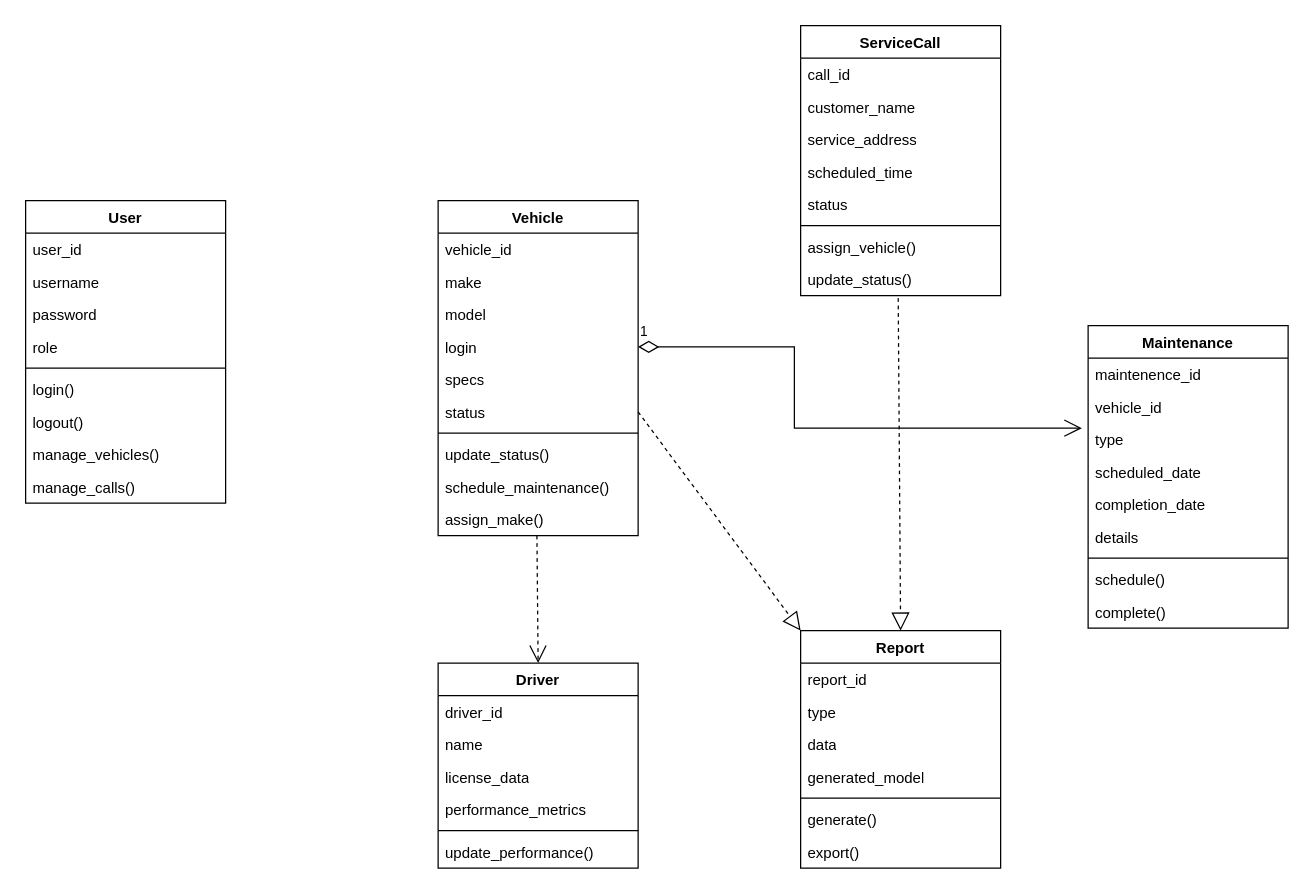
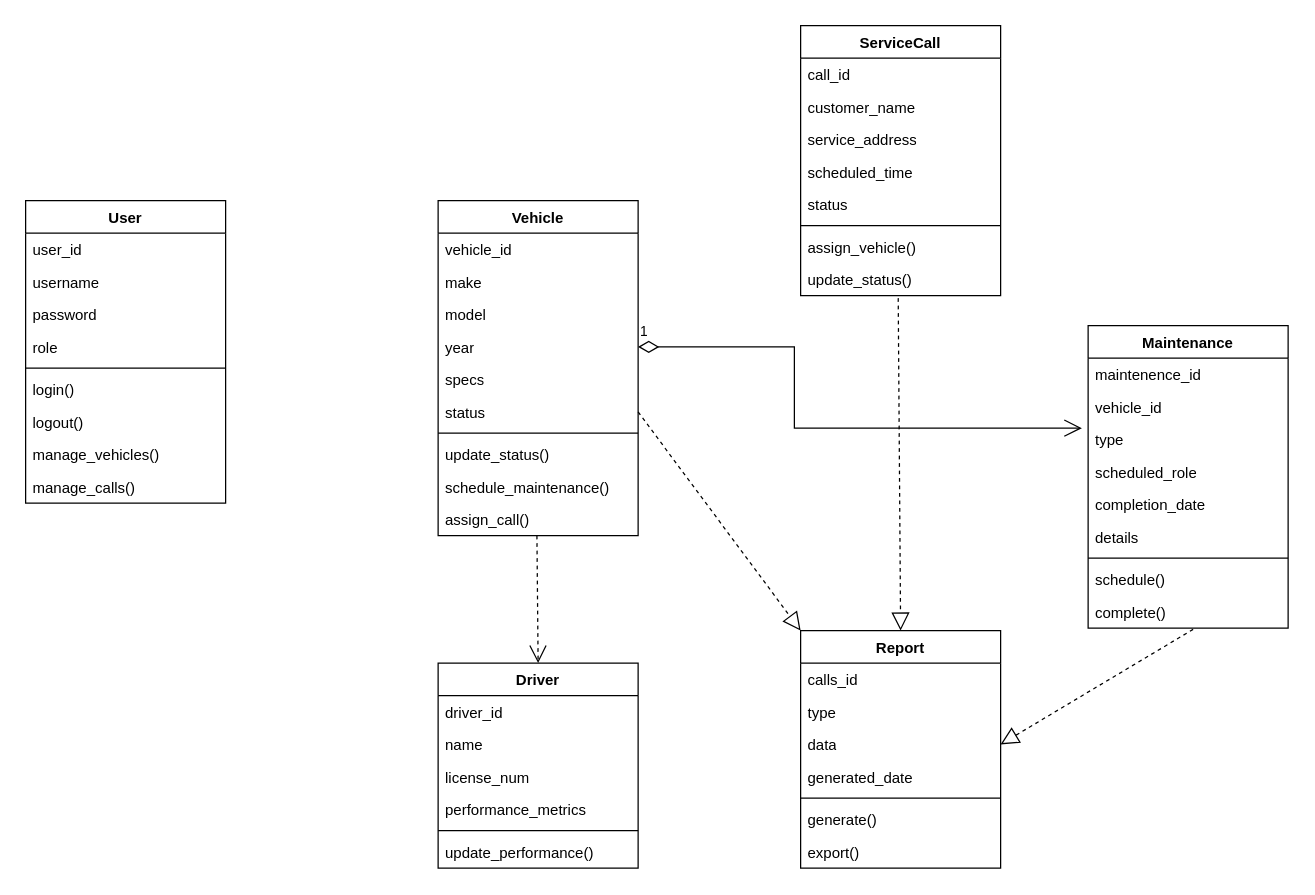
  <mxCell id="0" />
  <mxCell id="1" parent="0" />
  <mxCell id="2" value="Vehicle" style="swimlane;fontStyle=1;align=center;verticalAlign=top;childLayout=stackLayout;horizontal=1;startSize=26;horizontalStack=0;resizeParent=1;resizeParentMax=0;resizeLast=0;collapsible=1;marginBottom=0;whiteSpace=wrap;html=1;" vertex="1" parent="1"><mxGeometry y="160" width="160" height="268" as="geometry" x="350" /></mxCell>
  <mxCell id="3" value="vehicle_id" style="text;strokeColor=none;fillColor=none;align=left;verticalAlign=top;spacingLeft=4;spacingRight=4;overflow=hidden;rotatable=0;points=[[0,0.5],[1,0.5]];portConstraint=eastwest;whiteSpace=wrap;html=1;" vertex="1" parent="2"><mxGeometry y="26" width="160" height="26" as="geometry" /></mxCell>
  <mxCell id="4" value="make" style="text;strokeColor=none;fillColor=none;align=left;verticalAlign=top;spacingLeft=4;spacingRight=4;overflow=hidden;rotatable=0;points=[[0,0.5],[1,0.5]];portConstraint=eastwest;whiteSpace=wrap;html=1;" vertex="1" parent="2"><mxGeometry y="52" width="160" height="26" as="geometry" /></mxCell>
  <mxCell id="5" value="model" style="text;strokeColor=none;fillColor=none;align=left;verticalAlign=top;spacingLeft=4;spacingRight=4;overflow=hidden;rotatable=0;points=[[0,0.5],[1,0.5]];portConstraint=eastwest;whiteSpace=wrap;html=1;" vertex="1" parent="2"><mxGeometry y="78" width="160" height="26" as="geometry" /></mxCell>
- <mxCell id="6" value="login" style="text;strokeColor=none;fillColor=none;align=left;verticalAlign=top;spacingLeft=4;spacingRight=4;overflow=hidden;rotatable=0;points=[[0,0.5],[1,0.5]];portConstraint=eastwest;whiteSpace=wrap;html=1;" vertex="1" parent="2"><mxGeometry y="104" width="160" height="26" as="geometry" /></mxCell>
+ <mxCell id="6" value="year" style="text;strokeColor=none;fillColor=none;align=left;verticalAlign=top;spacingLeft=4;spacingRight=4;overflow=hidden;rotatable=0;points=[[0,0.5],[1,0.5]];portConstraint=eastwest;whiteSpace=wrap;html=1;" vertex="1" parent="2"><mxGeometry y="104" width="160" height="26" as="geometry" /></mxCell>
  <mxCell id="7" value="specs" style="text;strokeColor=none;fillColor=none;align=left;verticalAlign=top;spacingLeft=4;spacingRight=4;overflow=hidden;rotatable=0;points=[[0,0.5],[1,0.5]];portConstraint=eastwest;whiteSpace=wrap;html=1;" vertex="1" parent="2"><mxGeometry y="130" width="160" height="26" as="geometry" /></mxCell>
  <mxCell id="8" value="status" style="text;strokeColor=none;fillColor=none;align=left;verticalAlign=top;spacingLeft=4;spacingRight=4;overflow=hidden;rotatable=0;points=[[0,0.5],[1,0.5]];portConstraint=eastwest;whiteSpace=wrap;html=1;" vertex="1" parent="2"><mxGeometry y="156" width="160" height="26" as="geometry" /></mxCell>
  <mxCell id="9" value="" style="line;strokeWidth=1;fillColor=none;align=left;verticalAlign=middle;spacingTop=-1;spacingLeft=3;spacingRight=3;rotatable=0;labelPosition=right;points=[];portConstraint=eastwest;strokeColor=inherit;" vertex="1" parent="2"><mxGeometry y="182" width="160" height="8" as="geometry" /></mxCell>
  <mxCell id="10" value="update_status()" style="text;strokeColor=none;fillColor=none;align=left;verticalAlign=top;spacingLeft=4;spacingRight=4;overflow=hidden;rotatable=0;points=[[0,0.5],[1,0.5]];portConstraint=eastwest;whiteSpace=wrap;html=1;" vertex="1" parent="2"><mxGeometry y="190" width="160" height="26" as="geometry" /></mxCell>
  <mxCell id="11" value="schedule_maintenance()" style="text;strokeColor=none;fillColor=none;align=left;verticalAlign=top;spacingLeft=4;spacingRight=4;overflow=hidden;rotatable=0;points=[[0,0.5],[1,0.5]];portConstraint=eastwest;whiteSpace=wrap;html=1;" vertex="1" parent="2"><mxGeometry y="216" width="160" height="26" as="geometry" /></mxCell>
- <mxCell id="12" value="assign_make()" style="text;strokeColor=none;fillColor=none;align=left;verticalAlign=top;spacingLeft=4;spacingRight=4;overflow=hidden;rotatable=0;points=[[0,0.5],[1,0.5]];portConstraint=eastwest;whiteSpace=wrap;html=1;" vertex="1" parent="2"><mxGeometry y="242" width="160" height="26" as="geometry" /></mxCell>
+ <mxCell id="12" value="assign_call()" style="text;strokeColor=none;fillColor=none;align=left;verticalAlign=top;spacingLeft=4;spacingRight=4;overflow=hidden;rotatable=0;points=[[0,0.5],[1,0.5]];portConstraint=eastwest;whiteSpace=wrap;html=1;" vertex="1" parent="2"><mxGeometry y="242" width="160" height="26" as="geometry" /></mxCell>
  <mxCell id="13" value="ServiceCall" style="swimlane;fontStyle=1;align=center;verticalAlign=top;childLayout=stackLayout;horizontal=1;startSize=26;horizontalStack=0;resizeParent=1;resizeParentMax=0;resizeLast=0;collapsible=1;marginBottom=0;whiteSpace=wrap;html=1;" vertex="1" parent="1"><mxGeometry x="640" y="20" width="160" height="216" as="geometry" /></mxCell>
  <mxCell id="14" value="call_id" style="text;strokeColor=none;fillColor=none;align=left;verticalAlign=top;spacingLeft=4;spacingRight=4;overflow=hidden;rotatable=0;points=[[0,0.5],[1,0.5]];portConstraint=eastwest;whiteSpace=wrap;html=1;" vertex="1" parent="13"><mxGeometry y="26" width="160" height="26" as="geometry" /></mxCell>
  <mxCell id="15" value="customer_name" style="text;strokeColor=none;fillColor=none;align=left;verticalAlign=top;spacingLeft=4;spacingRight=4;overflow=hidden;rotatable=0;points=[[0,0.5],[1,0.5]];portConstraint=eastwest;whiteSpace=wrap;html=1;" vertex="1" parent="13"><mxGeometry y="52" width="160" height="26" as="geometry" /></mxCell>
  <mxCell id="16" value="service_address" style="text;strokeColor=none;fillColor=none;align=left;verticalAlign=top;spacingLeft=4;spacingRight=4;overflow=hidden;rotatable=0;points=[[0,0.5],[1,0.5]];portConstraint=eastwest;whiteSpace=wrap;html=1;" vertex="1" parent="13"><mxGeometry y="78" width="160" height="26" as="geometry" /></mxCell>
  <mxCell id="17" value="scheduled_time" style="text;strokeColor=none;fillColor=none;align=left;verticalAlign=top;spacingLeft=4;spacingRight=4;overflow=hidden;rotatable=0;points=[[0,0.5],[1,0.5]];portConstraint=eastwest;whiteSpace=wrap;html=1;" vertex="1" parent="13"><mxGeometry y="104" width="160" height="26" as="geometry" /></mxCell>
  <mxCell id="18" value="status" style="text;strokeColor=none;fillColor=none;align=left;verticalAlign=top;spacingLeft=4;spacingRight=4;overflow=hidden;rotatable=0;points=[[0,0.5],[1,0.5]];portConstraint=eastwest;whiteSpace=wrap;html=1;" vertex="1" parent="13"><mxGeometry y="130" width="160" height="26" as="geometry" /></mxCell>
  <mxCell id="19" value="" style="line;strokeWidth=1;fillColor=none;align=left;verticalAlign=middle;spacingTop=-1;spacingLeft=3;spacingRight=3;rotatable=0;labelPosition=right;points=[];portConstraint=eastwest;strokeColor=inherit;" vertex="1" parent="13"><mxGeometry y="156" width="160" height="8" as="geometry" /></mxCell>
  <mxCell id="20" value="assign_vehicle()" style="text;strokeColor=none;fillColor=none;align=left;verticalAlign=top;spacingLeft=4;spacingRight=4;overflow=hidden;rotatable=0;points=[[0,0.5],[1,0.5]];portConstraint=eastwest;whiteSpace=wrap;html=1;" vertex="1" parent="13"><mxGeometry y="164" width="160" height="26" as="geometry" /></mxCell>
  <mxCell id="21" value="update_status()" style="text;strokeColor=none;fillColor=none;align=left;verticalAlign=top;spacingLeft=4;spacingRight=4;overflow=hidden;rotatable=0;points=[[0,0.5],[1,0.5]];portConstraint=eastwest;whiteSpace=wrap;html=1;" vertex="1" parent="13"><mxGeometry y="190" width="160" height="26" as="geometry" /></mxCell>
  <mxCell id="22" value="Maintenance" style="swimlane;fontStyle=1;align=center;verticalAlign=top;childLayout=stackLayout;horizontal=1;startSize=26;horizontalStack=0;resizeParent=1;resizeParentMax=0;resizeLast=0;collapsible=1;marginBottom=0;whiteSpace=wrap;html=1;" vertex="1" parent="1"><mxGeometry x="870" y="260" width="160" height="242" as="geometry" /></mxCell>
  <mxCell id="23" value="maintenence_id" style="text;strokeColor=none;fillColor=none;align=left;verticalAlign=top;spacingLeft=4;spacingRight=4;overflow=hidden;rotatable=0;points=[[0,0.5],[1,0.5]];portConstraint=eastwest;whiteSpace=wrap;html=1;" vertex="1" parent="22"><mxGeometry y="26" width="160" height="26" as="geometry" /></mxCell>
  <mxCell id="24" value="vehicle_id" style="text;strokeColor=none;fillColor=none;align=left;verticalAlign=top;spacingLeft=4;spacingRight=4;overflow=hidden;rotatable=0;points=[[0,0.5],[1,0.5]];portConstraint=eastwest;whiteSpace=wrap;html=1;" vertex="1" parent="22"><mxGeometry y="52" width="160" height="26" as="geometry" /></mxCell>
  <mxCell id="25" value="type" style="text;strokeColor=none;fillColor=none;align=left;verticalAlign=top;spacingLeft=4;spacingRight=4;overflow=hidden;rotatable=0;points=[[0,0.5],[1,0.5]];portConstraint=eastwest;whiteSpace=wrap;html=1;" vertex="1" parent="22"><mxGeometry y="78" width="160" height="26" as="geometry" /></mxCell>
- <mxCell id="26" value="scheduled_date" style="text;strokeColor=none;fillColor=none;align=left;verticalAlign=top;spacingLeft=4;spacingRight=4;overflow=hidden;rotatable=0;points=[[0,0.5],[1,0.5]];portConstraint=eastwest;whiteSpace=wrap;html=1;" vertex="1" parent="22"><mxGeometry y="104" width="160" height="26" as="geometry" /></mxCell>
+ <mxCell id="26" value="scheduled_role" style="text;strokeColor=none;fillColor=none;align=left;verticalAlign=top;spacingLeft=4;spacingRight=4;overflow=hidden;rotatable=0;points=[[0,0.5],[1,0.5]];portConstraint=eastwest;whiteSpace=wrap;html=1;" vertex="1" parent="22"><mxGeometry y="104" width="160" height="26" as="geometry" /></mxCell>
  <mxCell id="27" value="completion_date" style="text;strokeColor=none;fillColor=none;align=left;verticalAlign=top;spacingLeft=4;spacingRight=4;overflow=hidden;rotatable=0;points=[[0,0.5],[1,0.5]];portConstraint=eastwest;whiteSpace=wrap;html=1;" vertex="1" parent="22"><mxGeometry y="130" width="160" height="26" as="geometry" /></mxCell>
  <mxCell id="28" value="details" style="text;strokeColor=none;fillColor=none;align=left;verticalAlign=top;spacingLeft=4;spacingRight=4;overflow=hidden;rotatable=0;points=[[0,0.5],[1,0.5]];portConstraint=eastwest;whiteSpace=wrap;html=1;" vertex="1" parent="22"><mxGeometry y="156" width="160" height="26" as="geometry" /></mxCell>
  <mxCell id="29" value="" style="line;strokeWidth=1;fillColor=none;align=left;verticalAlign=middle;spacingTop=-1;spacingLeft=3;spacingRight=3;rotatable=0;labelPosition=right;points=[];portConstraint=eastwest;strokeColor=inherit;" vertex="1" parent="22"><mxGeometry y="182" width="160" height="8" as="geometry" /></mxCell>
  <mxCell id="30" value="schedule()" style="text;strokeColor=none;fillColor=none;align=left;verticalAlign=top;spacingLeft=4;spacingRight=4;overflow=hidden;rotatable=0;points=[[0,0.5],[1,0.5]];portConstraint=eastwest;whiteSpace=wrap;html=1;" vertex="1" parent="22"><mxGeometry y="190" width="160" height="26" as="geometry" /></mxCell>
  <mxCell id="31" value="complete()" style="text;strokeColor=none;fillColor=none;align=left;verticalAlign=top;spacingLeft=4;spacingRight=4;overflow=hidden;rotatable=0;points=[[0,0.5],[1,0.5]];portConstraint=eastwest;whiteSpace=wrap;html=1;" vertex="1" parent="22"><mxGeometry y="216" width="160" height="26" as="geometry" /></mxCell>
  <mxCell id="32" value="Driver" style="swimlane;fontStyle=1;align=center;verticalAlign=top;childLayout=stackLayout;horizontal=1;startSize=26;horizontalStack=0;resizeParent=1;resizeParentMax=0;resizeLast=0;collapsible=1;marginBottom=0;whiteSpace=wrap;html=1;" vertex="1" parent="1"><mxGeometry y="530" width="160" height="164" as="geometry" x="350" /></mxCell>
  <mxCell id="33" value="driver_id" style="text;strokeColor=none;fillColor=none;align=left;verticalAlign=top;spacingLeft=4;spacingRight=4;overflow=hidden;rotatable=0;points=[[0,0.5],[1,0.5]];portConstraint=eastwest;whiteSpace=wrap;html=1;" vertex="1" parent="32"><mxGeometry y="26" width="160" height="26" as="geometry" /></mxCell>
  <mxCell id="34" value="name" style="text;strokeColor=none;fillColor=none;align=left;verticalAlign=top;spacingLeft=4;spacingRight=4;overflow=hidden;rotatable=0;points=[[0,0.5],[1,0.5]];portConstraint=eastwest;whiteSpace=wrap;html=1;" vertex="1" parent="32"><mxGeometry y="52" width="160" height="26" as="geometry" /></mxCell>
- <mxCell id="35" value="license_data" style="text;strokeColor=none;fillColor=none;align=left;verticalAlign=top;spacingLeft=4;spacingRight=4;overflow=hidden;rotatable=0;points=[[0,0.5],[1,0.5]];portConstraint=eastwest;whiteSpace=wrap;html=1;" vertex="1" parent="32"><mxGeometry y="78" width="160" height="26" as="geometry" /></mxCell>
+ <mxCell id="35" value="license_num" style="text;strokeColor=none;fillColor=none;align=left;verticalAlign=top;spacingLeft=4;spacingRight=4;overflow=hidden;rotatable=0;points=[[0,0.5],[1,0.5]];portConstraint=eastwest;whiteSpace=wrap;html=1;" vertex="1" parent="32"><mxGeometry y="78" width="160" height="26" as="geometry" /></mxCell>
  <mxCell id="36" value="performance_metrics" style="text;strokeColor=none;fillColor=none;align=left;verticalAlign=top;spacingLeft=4;spacingRight=4;overflow=hidden;rotatable=0;points=[[0,0.5],[1,0.5]];portConstraint=eastwest;whiteSpace=wrap;html=1;" vertex="1" parent="32"><mxGeometry y="104" width="160" height="26" as="geometry" /></mxCell>
  <mxCell id="37" value="" style="line;strokeWidth=1;fillColor=none;align=left;verticalAlign=middle;spacingTop=-1;spacingLeft=3;spacingRight=3;rotatable=0;labelPosition=right;points=[];portConstraint=eastwest;strokeColor=inherit;" vertex="1" parent="32"><mxGeometry y="130" width="160" height="8" as="geometry" /></mxCell>
  <mxCell id="38" value="update_performance()" style="text;strokeColor=none;fillColor=none;align=left;verticalAlign=top;spacingLeft=4;spacingRight=4;overflow=hidden;rotatable=0;points=[[0,0.5],[1,0.5]];portConstraint=eastwest;whiteSpace=wrap;html=1;" vertex="1" parent="32"><mxGeometry y="138" width="160" height="26" as="geometry" /></mxCell>
  <mxCell id="39" value="User" style="swimlane;fontStyle=1;align=center;verticalAlign=top;childLayout=stackLayout;horizontal=1;startSize=26;horizontalStack=0;resizeParent=1;resizeParentMax=0;resizeLast=0;collapsible=1;marginBottom=0;whiteSpace=wrap;html=1;" vertex="1" parent="1"><mxGeometry x="20" y="160" width="160" height="242" as="geometry" /></mxCell>
  <mxCell id="40" value="user_id" style="text;strokeColor=none;fillColor=none;align=left;verticalAlign=top;spacingLeft=4;spacingRight=4;overflow=hidden;rotatable=0;points=[[0,0.5],[1,0.5]];portConstraint=eastwest;whiteSpace=wrap;html=1;" vertex="1" parent="39"><mxGeometry y="26" width="160" height="26" as="geometry" /></mxCell>
  <mxCell id="41" value="username" style="text;strokeColor=none;fillColor=none;align=left;verticalAlign=top;spacingLeft=4;spacingRight=4;overflow=hidden;rotatable=0;points=[[0,0.5],[1,0.5]];portConstraint=eastwest;whiteSpace=wrap;html=1;" vertex="1" parent="39"><mxGeometry y="52" width="160" height="26" as="geometry" /></mxCell>
  <mxCell id="42" value="password" style="text;strokeColor=none;fillColor=none;align=left;verticalAlign=top;spacingLeft=4;spacingRight=4;overflow=hidden;rotatable=0;points=[[0,0.5],[1,0.5]];portConstraint=eastwest;whiteSpace=wrap;html=1;" vertex="1" parent="39"><mxGeometry y="78" width="160" height="26" as="geometry" /></mxCell>
  <mxCell id="43" value="role" style="text;strokeColor=none;fillColor=none;align=left;verticalAlign=top;spacingLeft=4;spacingRight=4;overflow=hidden;rotatable=0;points=[[0,0.5],[1,0.5]];portConstraint=eastwest;whiteSpace=wrap;html=1;" vertex="1" parent="39"><mxGeometry y="104" width="160" height="26" as="geometry" /></mxCell>
  <mxCell id="44" value="" style="line;strokeWidth=1;fillColor=none;align=left;verticalAlign=middle;spacingTop=-1;spacingLeft=3;spacingRight=3;rotatable=0;labelPosition=right;points=[];portConstraint=eastwest;strokeColor=inherit;" vertex="1" parent="39"><mxGeometry y="130" width="160" height="8" as="geometry" /></mxCell>
  <mxCell id="45" value="login()" style="text;strokeColor=none;fillColor=none;align=left;verticalAlign=top;spacingLeft=4;spacingRight=4;overflow=hidden;rotatable=0;points=[[0,0.5],[1,0.5]];portConstraint=eastwest;whiteSpace=wrap;html=1;" vertex="1" parent="39"><mxGeometry y="138" width="160" height="26" as="geometry" /></mxCell>
  <mxCell id="46" value="logout()" style="text;strokeColor=none;fillColor=none;align=left;verticalAlign=top;spacingLeft=4;spacingRight=4;overflow=hidden;rotatable=0;points=[[0,0.5],[1,0.5]];portConstraint=eastwest;whiteSpace=wrap;html=1;" vertex="1" parent="39"><mxGeometry y="164" width="160" height="26" as="geometry" /></mxCell>
  <mxCell id="47" value="manage_vehicles()" style="text;strokeColor=none;fillColor=none;align=left;verticalAlign=top;spacingLeft=4;spacingRight=4;overflow=hidden;rotatable=0;points=[[0,0.5],[1,0.5]];portConstraint=eastwest;whiteSpace=wrap;html=1;" vertex="1" parent="39"><mxGeometry y="190" width="160" height="26" as="geometry" /></mxCell>
  <mxCell id="48" value="manage_calls()" style="text;strokeColor=none;fillColor=none;align=left;verticalAlign=top;spacingLeft=4;spacingRight=4;overflow=hidden;rotatable=0;points=[[0,0.5],[1,0.5]];portConstraint=eastwest;whiteSpace=wrap;html=1;" vertex="1" parent="39"><mxGeometry y="216" width="160" height="26" as="geometry" /></mxCell>
  <mxCell id="49" value="Report" style="swimlane;fontStyle=1;align=center;verticalAlign=top;childLayout=stackLayout;horizontal=1;startSize=26;horizontalStack=0;resizeParent=1;resizeParentMax=0;resizeLast=0;collapsible=1;marginBottom=0;whiteSpace=wrap;html=1;" vertex="1" parent="1"><mxGeometry x="640" y="504" width="160" height="190" as="geometry" /></mxCell>
- <mxCell id="50" value="report_id" style="text;strokeColor=none;fillColor=none;align=left;verticalAlign=top;spacingLeft=4;spacingRight=4;overflow=hidden;rotatable=0;points=[[0,0.5],[1,0.5]];portConstraint=eastwest;whiteSpace=wrap;html=1;" vertex="1" parent="49"><mxGeometry y="26" width="160" height="26" as="geometry" /></mxCell>
+ <mxCell id="50" value="calls_id" style="text;strokeColor=none;fillColor=none;align=left;verticalAlign=top;spacingLeft=4;spacingRight=4;overflow=hidden;rotatable=0;points=[[0,0.5],[1,0.5]];portConstraint=eastwest;whiteSpace=wrap;html=1;" vertex="1" parent="49"><mxGeometry y="26" width="160" height="26" as="geometry" /></mxCell>
  <mxCell id="51" value="type" style="text;strokeColor=none;fillColor=none;align=left;verticalAlign=top;spacingLeft=4;spacingRight=4;overflow=hidden;rotatable=0;points=[[0,0.5],[1,0.5]];portConstraint=eastwest;whiteSpace=wrap;html=1;" vertex="1" parent="49"><mxGeometry y="52" width="160" height="26" as="geometry" /></mxCell>
  <mxCell id="52" value="data" style="text;strokeColor=none;fillColor=none;align=left;verticalAlign=top;spacingLeft=4;spacingRight=4;overflow=hidden;rotatable=0;points=[[0,0.5],[1,0.5]];portConstraint=eastwest;whiteSpace=wrap;html=1;" vertex="1" parent="49"><mxGeometry y="78" width="160" height="26" as="geometry" /></mxCell>
- <mxCell id="53" value="generated_model" style="text;strokeColor=none;fillColor=none;align=left;verticalAlign=top;spacingLeft=4;spacingRight=4;overflow=hidden;rotatable=0;points=[[0,0.5],[1,0.5]];portConstraint=eastwest;whiteSpace=wrap;html=1;" vertex="1" parent="49"><mxGeometry y="104" width="160" height="26" as="geometry" /></mxCell>
+ <mxCell id="53" value="generated_date" style="text;strokeColor=none;fillColor=none;align=left;verticalAlign=top;spacingLeft=4;spacingRight=4;overflow=hidden;rotatable=0;points=[[0,0.5],[1,0.5]];portConstraint=eastwest;whiteSpace=wrap;html=1;" vertex="1" parent="49"><mxGeometry y="104" width="160" height="26" as="geometry" /></mxCell>
  <mxCell id="54" value="" style="line;strokeWidth=1;fillColor=none;align=left;verticalAlign=middle;spacingTop=-1;spacingLeft=3;spacingRight=3;rotatable=0;labelPosition=right;points=[];portConstraint=eastwest;strokeColor=inherit;" vertex="1" parent="49"><mxGeometry y="130" width="160" height="8" as="geometry" /></mxCell>
  <mxCell id="55" value="generate()" style="text;strokeColor=none;fillColor=none;align=left;verticalAlign=top;spacingLeft=4;spacingRight=4;overflow=hidden;rotatable=0;points=[[0,0.5],[1,0.5]];portConstraint=eastwest;whiteSpace=wrap;html=1;" vertex="1" parent="49"><mxGeometry y="138" width="160" height="26" as="geometry" /></mxCell>
  <mxCell id="56" value="export()" style="text;strokeColor=none;fillColor=none;align=left;verticalAlign=top;spacingLeft=4;spacingRight=4;overflow=hidden;rotatable=0;points=[[0,0.5],[1,0.5]];portConstraint=eastwest;whiteSpace=wrap;html=1;" vertex="1" parent="49"><mxGeometry y="164" width="160" height="26" as="geometry" /></mxCell>
  <mxCell id="57" value="1" style="endArrow=open;html=1;endSize=12;startArrow=diamondThin;startSize=14;startFill=0;edgeStyle=orthogonalEdgeStyle;align=left;verticalAlign=bottom;rounded=0;exitX=1;exitY=0.5;exitDx=0;exitDy=0;entryX=-0.031;entryY=0.154;entryDx=0;entryDy=0;entryPerimeter=0;" edge="1" parent="1" source="6" target="25"><mxGeometry x="-1" y="3" relative="1" as="geometry"><mxPoint x="530" y="550" as="sourcePoint" /><mxPoint x="690" y="550" as="targetPoint" /><Array as="points"><mxPoint x="635" y="277" /><mxPoint x="635" y="342" /></Array></mxGeometry></mxCell>
  <mxCell id="58" value="" style="endArrow=open;endFill=1;endSize=12;html=1;rounded=0;exitX=0.494;exitY=1;exitDx=0;exitDy=0;exitPerimeter=0;entryX=0.5;entryY=0;entryDx=0;entryDy=0;dashed=1;" edge="1" parent="1" source="12" target="32"><mxGeometry width="160" relative="1" as="geometry"><mxPoint x="410" y="470" as="sourcePoint" /><mxPoint x="570" y="470" as="targetPoint" /></mxGeometry></mxCell>
  <mxCell id="59" value="" style="endArrow=block;dashed=1;endFill=0;endSize=12;html=1;rounded=0;exitX=0.488;exitY=1.077;exitDx=0;exitDy=0;exitPerimeter=0;entryX=0.5;entryY=0;entryDx=0;entryDy=0;" edge="1" parent="1" source="21" target="49"><mxGeometry width="160" relative="1" as="geometry"><mxPoint x="590" y="350" as="sourcePoint" /><mxPoint x="750" y="350" as="targetPoint" /></mxGeometry></mxCell>
  <mxCell id="60" value="" style="endArrow=block;dashed=1;endFill=0;endSize=12;html=1;rounded=0;exitX=1;exitY=0.5;exitDx=0;exitDy=0;entryX=0;entryY=0;entryDx=0;entryDy=0;" edge="1" parent="1" source="8" target="49"><mxGeometry width="160" relative="1" as="geometry"><mxPoint x="590" y="350" as="sourcePoint" /><mxPoint x="750" y="350" as="targetPoint" /></mxGeometry></mxCell>
+ <mxCell id="61" value="" style="endArrow=block;dashed=1;endFill=0;endSize=12;html=1;rounded=0;exitX=0.525;exitY=1.038;exitDx=0;exitDy=0;exitPerimeter=0;entryX=1;entryY=0.5;entryDx=0;entryDy=0;" edge="1" parent="1" source="31" target="52"><mxGeometry width="160" relative="1" as="geometry"><mxPoint x="650" y="350" as="sourcePoint" /><mxPoint x="810" y="350" as="targetPoint" /></mxGeometry></mxCell>
